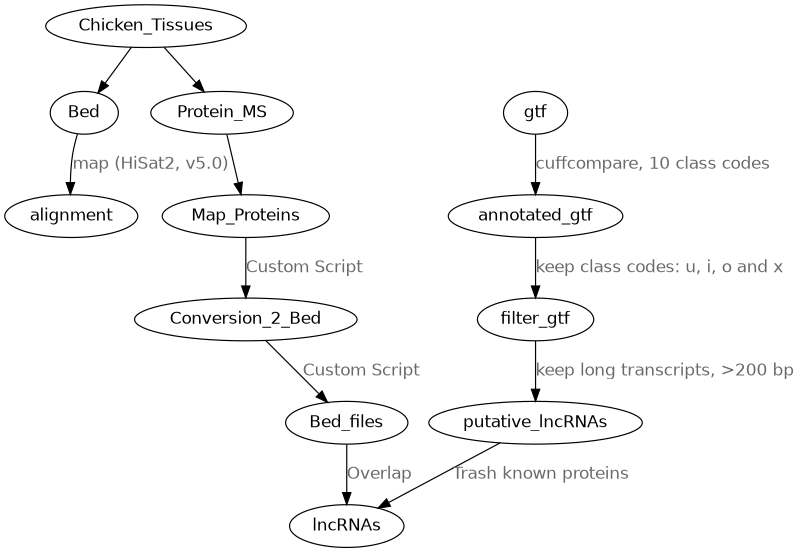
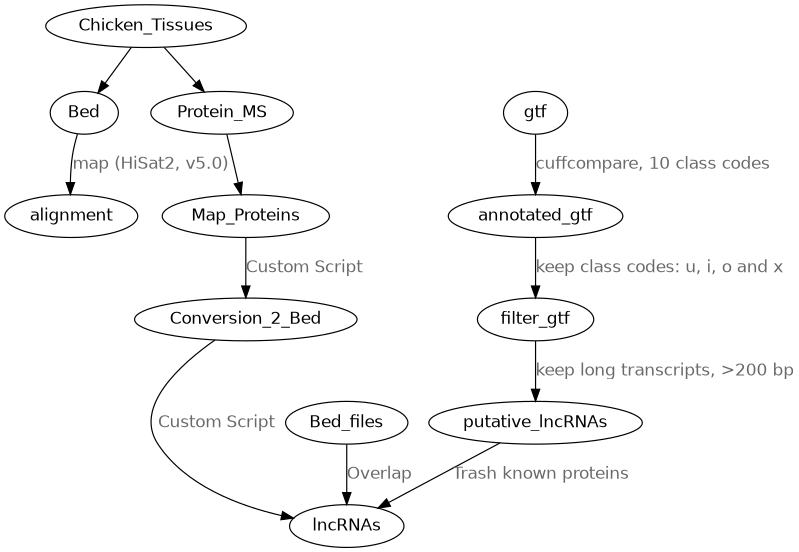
  digraph {
    fontname=helvetica
    labelloc=t
    node [fontname=helvetica]
    edge [fontcolor=dimgray fontname=helvetica]
    n1 [label=Bed]
    Chicken_Tissues
    Protein_MS
    alignment
    Map_Proteins
    Conversion_2_Bed
    gtf
    annotated_gtf
    filter_gtf
    putative_lncRNAs
    lncRNAs
    Bed_files
    n1 -> alignment [label="map (HiSat2, v5.0)"]
    Chicken_Tissues -> n1
    Chicken_Tissues -> Protein_MS
    Protein_MS -> Map_Proteins
    Map_Proteins -> Conversion_2_Bed [label="Custom Script"]
-   Conversion_2_Bed -> Bed_files [label="Custom Script"]
+   Conversion_2_Bed -> lncRNAs [label="Custom Script"]
    gtf -> annotated_gtf [label="cuffcompare, 10 class codes"]
    annotated_gtf -> filter_gtf [label="keep class codes: u, i, o and x"]
    filter_gtf -> putative_lncRNAs [label="keep long transcripts, >200 bp"]
    putative_lncRNAs -> lncRNAs [label="Trash known proteins"]
    Bed_files -> lncRNAs [label=Overlap]
  }
